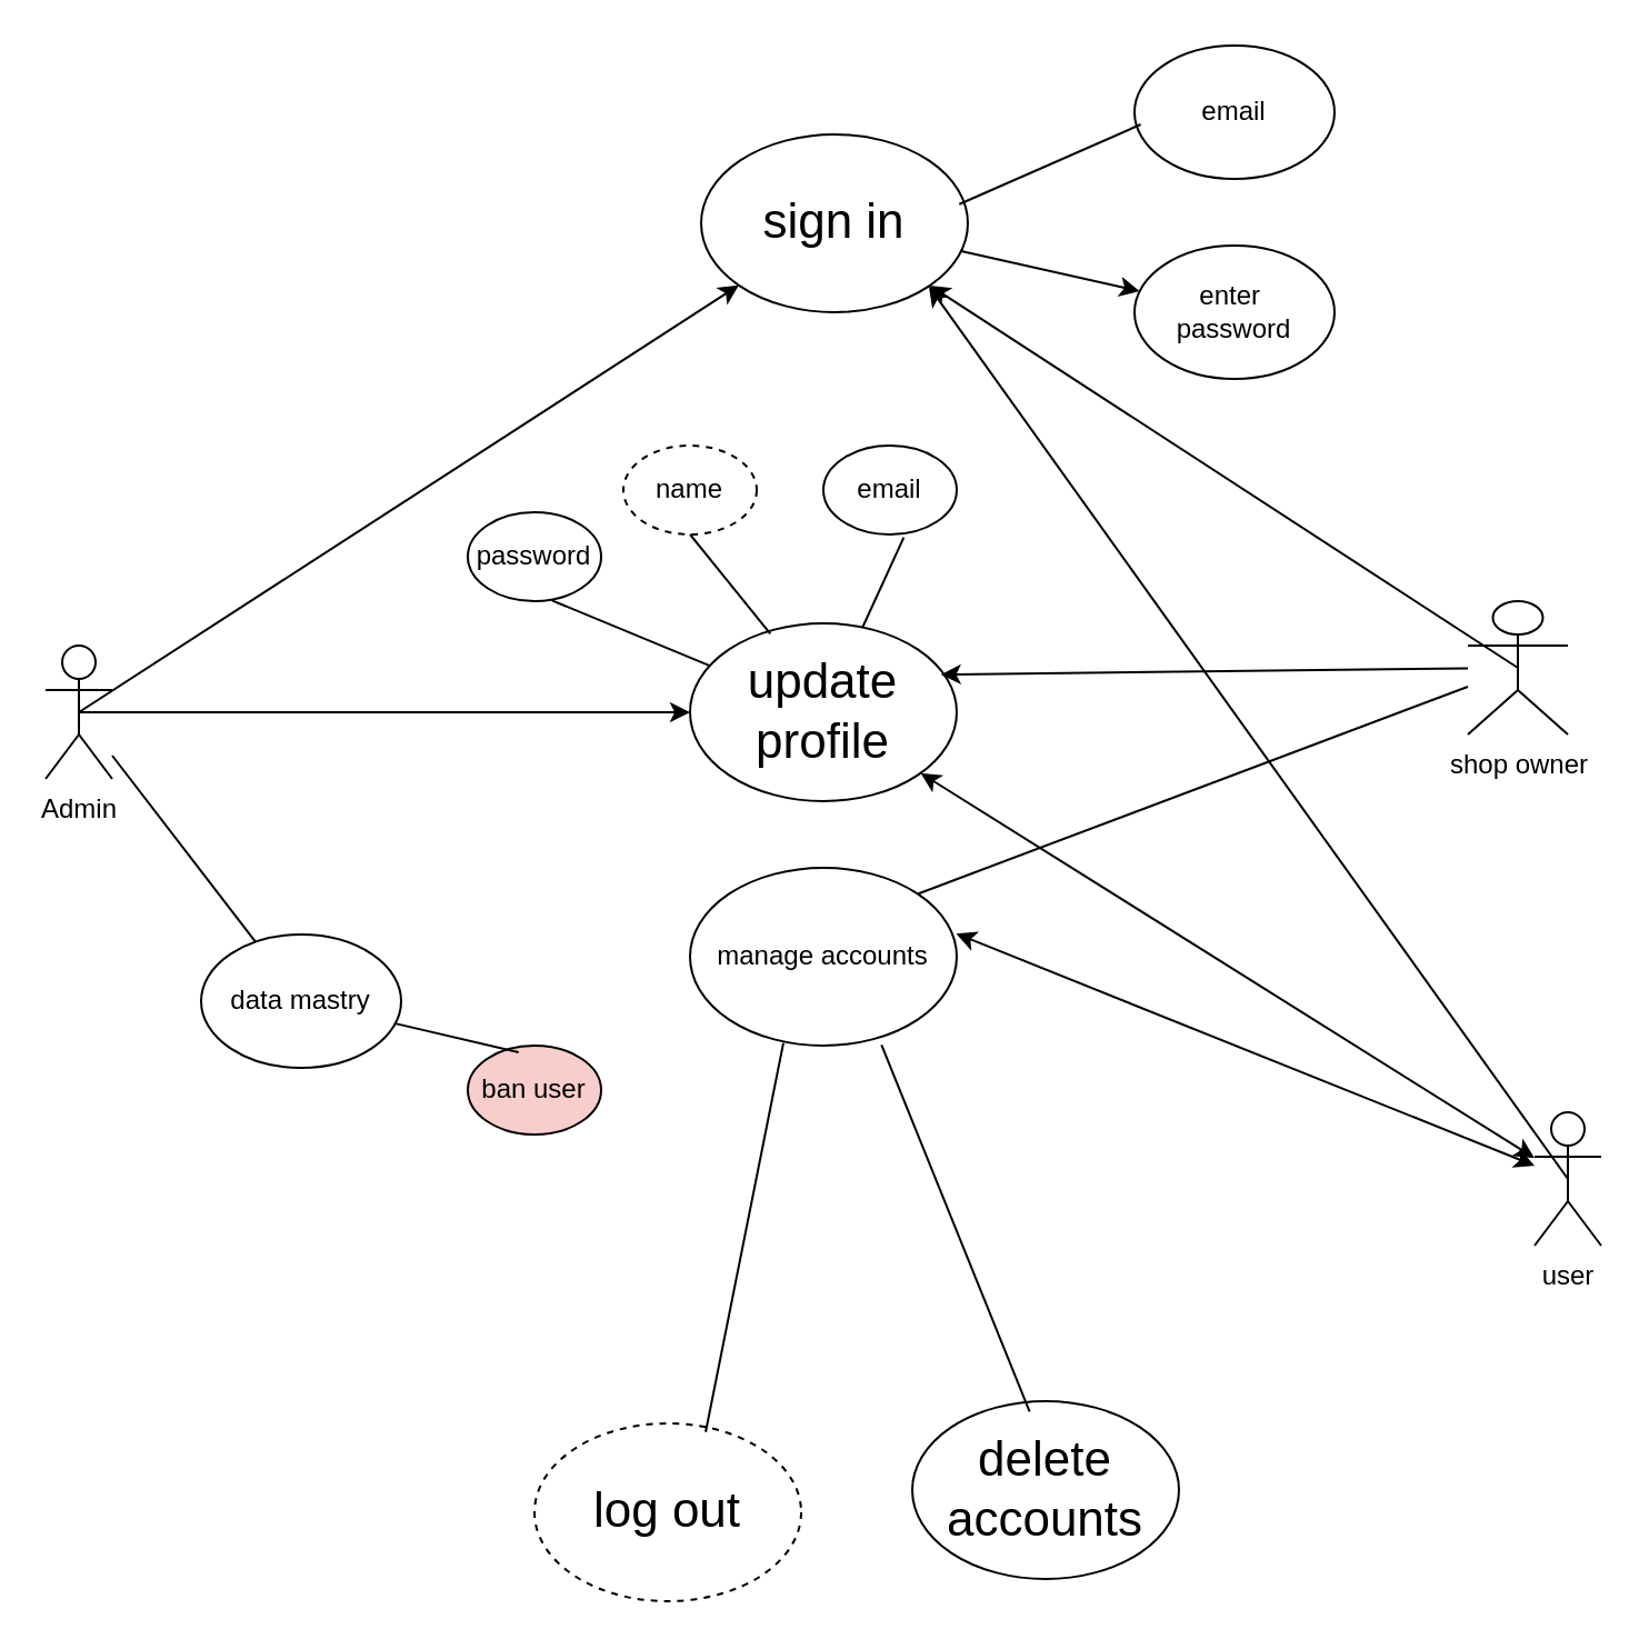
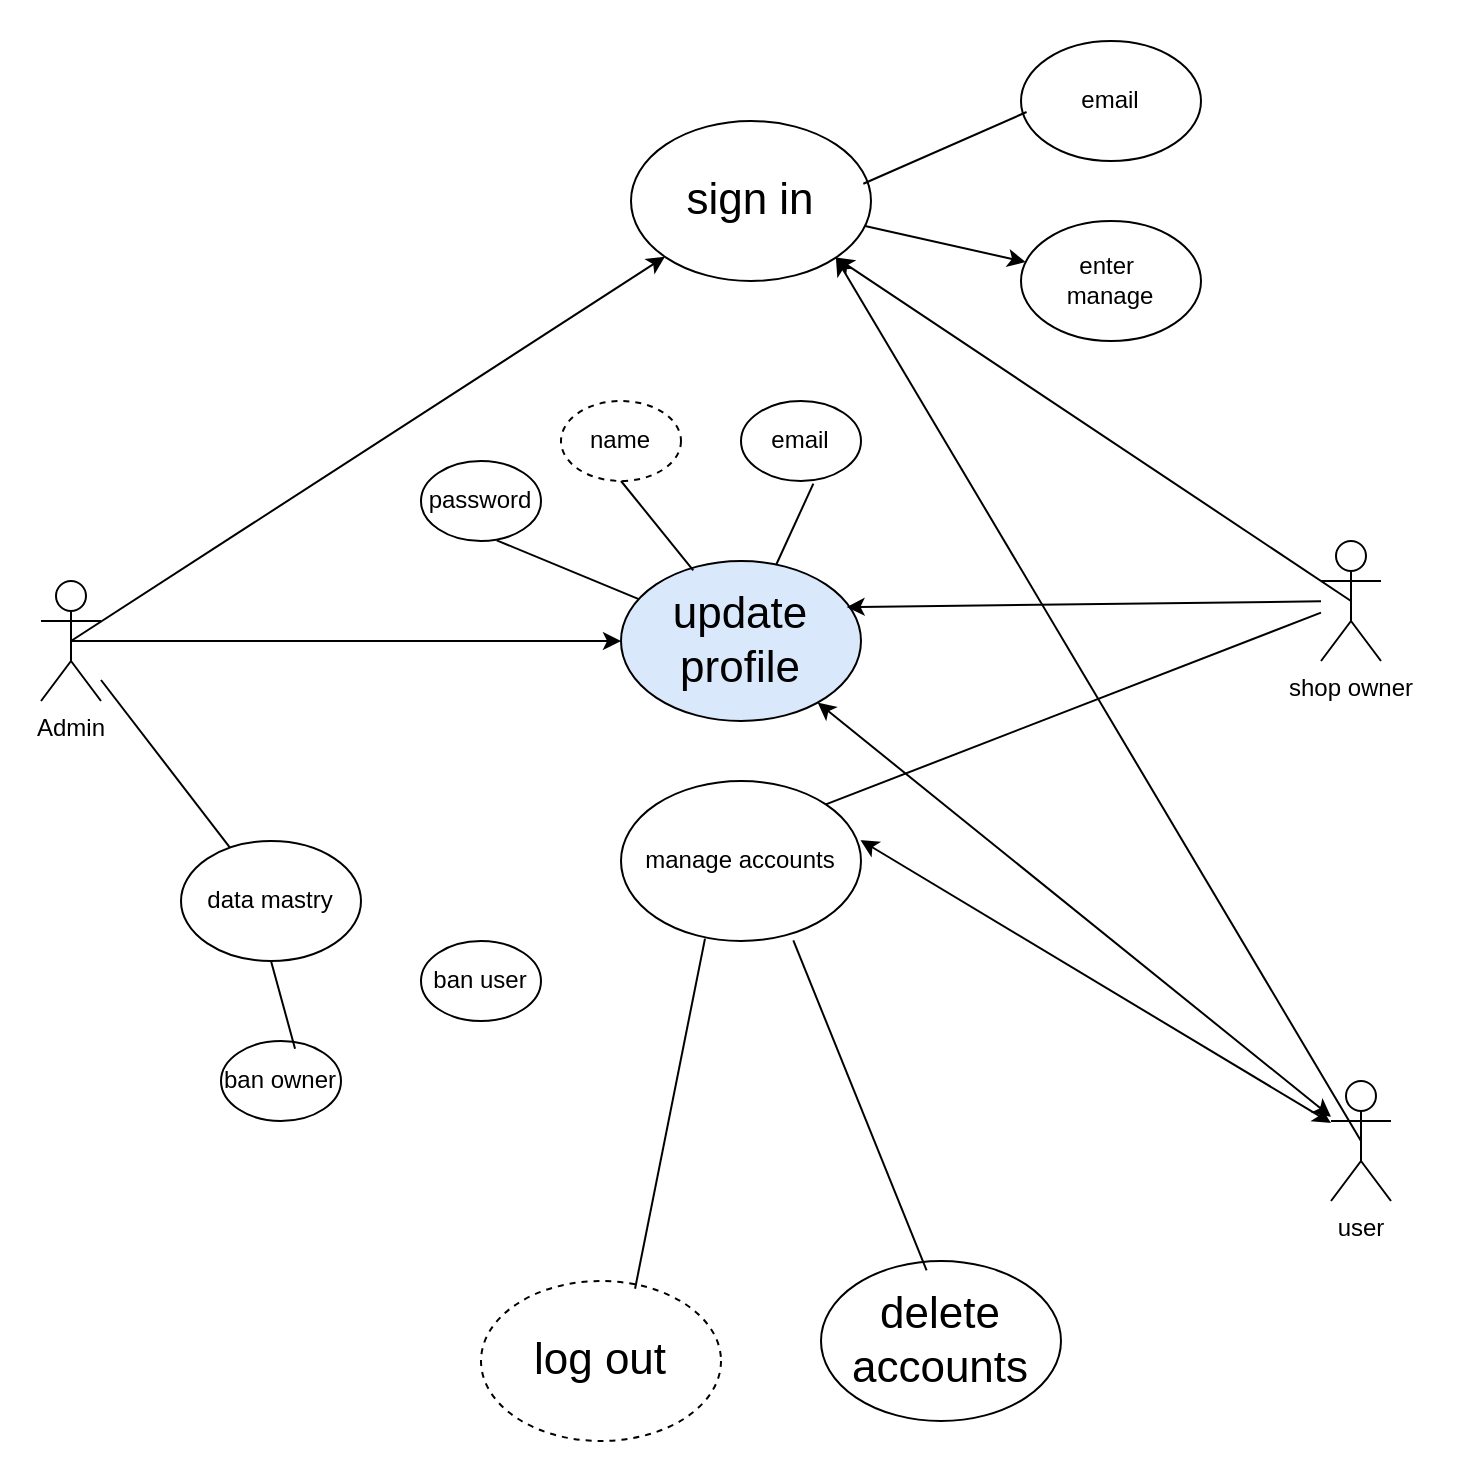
  <mxCell id="0" />
  <mxCell id="1" parent="0" />
  <mxCell id="2" style="edgeStyle=none;html=1;exitX=0.5;exitY=0.5;exitDx=0;exitDy=0;exitPerimeter=0;entryX=1;entryY=1;entryDx=0;entryDy=0;" edge="1" parent="1" source="3" target="6"><mxGeometry relative="1" as="geometry" /></mxCell>
- <mxCell id="3" value="user&lt;div&gt;&lt;br&gt;&lt;/div&gt;" style="shape=umlActor;verticalLabelPosition=bottom;verticalAlign=top;html=1;outlineConnect=0;" vertex="1" parent="1"><mxGeometry x="690" y="500" width="30" height="60" as="geometry" /></mxCell>
+ <mxCell id="3" value="user&lt;div&gt;&lt;br&gt;&lt;/div&gt;" style="shape=umlActor;verticalLabelPosition=bottom;verticalAlign=top;html=1;outlineConnect=0;" vertex="1" parent="1"><mxGeometry x="665" y="540" width="30" height="60" as="geometry" /></mxCell>
  <mxCell id="4" style="edgeStyle=none;html=1;exitX=0.5;exitY=0.5;exitDx=0;exitDy=0;exitPerimeter=0;" edge="1" parent="1" source="5" target="6"><mxGeometry relative="1" as="geometry" /></mxCell>
  <mxCell id="5" value="Admin" style="shape=umlActor;verticalLabelPosition=bottom;verticalAlign=top;html=1;outlineConnect=0;align=center;" vertex="1" parent="1"><mxGeometry x="20" y="290" width="30" height="60" as="geometry" /></mxCell>
  <mxCell id="6" value="&lt;font style=&quot;font-size: 22px;&quot;&gt;sign in&lt;/font&gt;" style="ellipse;whiteSpace=wrap;html=1;" vertex="1" parent="1"><mxGeometry x="315" y="60" width="120" height="80" as="geometry" /></mxCell>
  <mxCell id="7" style="edgeStyle=none;html=1;exitX=0.5;exitY=0.5;exitDx=0;exitDy=0;exitPerimeter=0;" edge="1" parent="1" source="8" target="6"><mxGeometry relative="1" as="geometry" /></mxCell>
- <mxCell id="8" value="shop owner" style="shape=umlActor;verticalLabelPosition=bottom;verticalAlign=top;html=1;outlineConnect=0;" vertex="1" parent="1"><mxGeometry x="660" y="270" width="45" height="60" as="geometry" /></mxCell>
- <mxCell id="9" value="&lt;font style=&quot;font-size: 22px;&quot;&gt;update profile&lt;/font&gt;" style="ellipse;whiteSpace=wrap;html=1;" vertex="1" parent="1"><mxGeometry x="310" y="280" width="120" height="80" as="geometry" /></mxCell>
+ <mxCell id="8" value="shop owner" style="shape=umlActor;verticalLabelPosition=bottom;verticalAlign=top;html=1;outlineConnect=0;" vertex="1" parent="1"><mxGeometry x="660" y="270" width="30" height="60" as="geometry" /></mxCell>
+ <mxCell id="9" value="&lt;font style=&quot;font-size: 22px;&quot;&gt;update profile&lt;/font&gt;" style="ellipse;whiteSpace=wrap;html=1;fillColor=#dae8fc;" vertex="1" parent="1"><mxGeometry x="310" y="280" width="120" height="80" as="geometry" /></mxCell>
  <mxCell id="10" value="manage accounts" style="ellipse;whiteSpace=wrap;html=1;" vertex="1" parent="1"><mxGeometry x="310" y="390" width="120" height="80" as="geometry" /></mxCell>
  <mxCell id="11" value="email" style="ellipse;whiteSpace=wrap;html=1;" vertex="1" parent="1"><mxGeometry x="510" y="20" width="90" height="60" as="geometry" /></mxCell>
- <mxCell id="12" value="enter&amp;nbsp;&lt;div&gt;password&lt;/div&gt;" style="ellipse;whiteSpace=wrap;html=1;" vertex="1" parent="1"><mxGeometry x="510" y="110" width="90" height="60" as="geometry" /></mxCell>
+ <mxCell id="12" value="enter&amp;nbsp;&lt;div&gt;manage&lt;/div&gt;" style="ellipse;whiteSpace=wrap;html=1;" vertex="1" parent="1"><mxGeometry x="510" y="110" width="90" height="60" as="geometry" /></mxCell>
  <mxCell id="13" value="" style="endArrow=classic;html=1;" edge="1" parent="1" source="6" target="12"><mxGeometry width="50" height="50" relative="1" as="geometry"><mxPoint x="410" y="160" as="sourcePoint" /><mxPoint x="460" y="110" as="targetPoint" /></mxGeometry></mxCell>
  <mxCell id="14" value="" style="endArrow=classic;startArrow=classic;html=1;" edge="1" parent="1" source="9" target="3"><mxGeometry width="50" height="50" relative="1" as="geometry"><mxPoint x="440" y="300" as="sourcePoint" /><mxPoint x="360" y="290" as="targetPoint" /></mxGeometry></mxCell>
  <mxCell id="15" value="" style="endArrow=classic;html=1;entryX=0.94;entryY=0.288;entryDx=0;entryDy=0;entryPerimeter=0;" edge="1" parent="1" source="8" target="9"><mxGeometry width="50" height="50" relative="1" as="geometry"><mxPoint x="320" y="340" as="sourcePoint" /><mxPoint x="320" y="280" as="targetPoint" /></mxGeometry></mxCell>
  <mxCell id="16" value="" style="endArrow=classic;html=1;exitX=0.5;exitY=0.5;exitDx=0;exitDy=0;exitPerimeter=0;" edge="1" parent="1" source="5" target="9"><mxGeometry width="50" height="50" relative="1" as="geometry"><mxPoint x="320" y="340" as="sourcePoint" /><mxPoint x="370" y="290" as="targetPoint" /></mxGeometry></mxCell>
  <mxCell id="17" value="" style="endArrow=classic;startArrow=classic;html=1;exitX=0.998;exitY=0.37;exitDx=0;exitDy=0;exitPerimeter=0;" edge="1" parent="1" source="10" target="3"><mxGeometry width="50" height="50" relative="1" as="geometry"><mxPoint x="340" y="320" as="sourcePoint" /><mxPoint x="390" y="270" as="targetPoint" /></mxGeometry></mxCell>
  <mxCell id="18" value="&lt;font style=&quot;font-size: 22px;&quot;&gt;delete accounts&lt;/font&gt;" style="ellipse;whiteSpace=wrap;html=1;" vertex="1" parent="1"><mxGeometry x="410" y="630" width="120" height="80" as="geometry" /></mxCell>
  <mxCell id="19" value="&lt;font style=&quot;font-size: 22px;&quot;&gt;log out&lt;/font&gt;" style="ellipse;whiteSpace=wrap;html=1;dashed=1;" vertex="1" parent="1"><mxGeometry x="240" y="640" width="120" height="80" as="geometry" /></mxCell>
  <mxCell id="20" value="email" style="ellipse;whiteSpace=wrap;html=1;" vertex="1" parent="1"><mxGeometry x="370" y="200" width="60" height="40" as="geometry" /></mxCell>
  <mxCell id="21" value="name" style="ellipse;whiteSpace=wrap;html=1;dashed=1;" vertex="1" parent="1"><mxGeometry x="280" y="200" width="60" height="40" as="geometry" /></mxCell>
  <mxCell id="22" value="" style="endArrow=none;html=1;entryX=0.031;entryY=0.592;entryDx=0;entryDy=0;entryPerimeter=0;exitX=0.968;exitY=0.392;exitDx=0;exitDy=0;exitPerimeter=0;" edge="1" parent="1" source="6" target="11"><mxGeometry width="50" height="50" relative="1" as="geometry"><mxPoint x="400" y="330" as="sourcePoint" /><mxPoint x="450" y="280" as="targetPoint" /></mxGeometry></mxCell>
  <mxCell id="23" value="" style="endArrow=none;html=1;exitX=0.718;exitY=0.996;exitDx=0;exitDy=0;exitPerimeter=0;entryX=0.44;entryY=0.058;entryDx=0;entryDy=0;entryPerimeter=0;" edge="1" parent="1" source="10" target="18"><mxGeometry width="50" height="50" relative="1" as="geometry"><mxPoint x="410" y="370" as="sourcePoint" /><mxPoint x="460" y="320" as="targetPoint" /></mxGeometry></mxCell>
  <mxCell id="24" value="" style="endArrow=none;html=1;entryX=0.35;entryY=0.985;entryDx=0;entryDy=0;entryPerimeter=0;exitX=0.642;exitY=0.048;exitDx=0;exitDy=0;exitPerimeter=0;" edge="1" parent="1" source="19" target="10"><mxGeometry width="50" height="50" relative="1" as="geometry"><mxPoint x="410" y="370" as="sourcePoint" /><mxPoint x="460" y="320" as="targetPoint" /></mxGeometry></mxCell>
  <mxCell id="25" value="" style="endArrow=none;html=1;entryX=0.603;entryY=1.033;entryDx=0;entryDy=0;entryPerimeter=0;" edge="1" parent="1" source="9" target="20"><mxGeometry width="50" height="50" relative="1" as="geometry"><mxPoint x="410" y="370" as="sourcePoint" /><mxPoint x="460" y="320" as="targetPoint" /></mxGeometry></mxCell>
  <mxCell id="26" value="" style="endArrow=none;html=1;entryX=0.5;entryY=1;entryDx=0;entryDy=0;exitX=0.301;exitY=0.058;exitDx=0;exitDy=0;exitPerimeter=0;" edge="1" parent="1" source="9" target="21"><mxGeometry width="50" height="50" relative="1" as="geometry"><mxPoint x="410" y="370" as="sourcePoint" /><mxPoint x="460" y="320" as="targetPoint" /></mxGeometry></mxCell>
  <mxCell id="27" value="" style="endArrow=none;html=1;exitX=1;exitY=0;exitDx=0;exitDy=0;" edge="1" parent="1" source="10" target="8"><mxGeometry width="50" height="50" relative="1" as="geometry"><mxPoint x="410" y="370" as="sourcePoint" /><mxPoint x="460" y="320" as="targetPoint" /></mxGeometry></mxCell>
  <mxCell id="28" value="data mastry" style="ellipse;whiteSpace=wrap;html=1;" vertex="1" parent="1"><mxGeometry x="90" y="420" width="90" height="60" as="geometry" /></mxCell>
  <mxCell id="29" value="" style="endArrow=none;html=1;" edge="1" parent="1" source="5" target="28"><mxGeometry width="50" height="50" relative="1" as="geometry"><mxPoint x="410" y="370" as="sourcePoint" /><mxPoint x="460" y="320" as="targetPoint" /></mxGeometry></mxCell>
- <mxCell id="30" value="ban user" style="ellipse;whiteSpace=wrap;html=1;fillColor=#f8cecc;" vertex="1" parent="1"><mxGeometry x="210" y="470" width="60" height="40" as="geometry" /></mxCell>
- <mxCell id="32" value="" style="endArrow=none;html=1;entryX=0.381;entryY=0.075;entryDx=0;entryDy=0;entryPerimeter=0;" edge="1" parent="1" source="28" target="30"><mxGeometry width="50" height="50" relative="1" as="geometry"><mxPoint x="410" y="390" as="sourcePoint" /><mxPoint x="460" y="340" as="targetPoint" /></mxGeometry></mxCell>
+ <mxCell id="30" value="ban user" style="ellipse;whiteSpace=wrap;html=1;" vertex="1" parent="1"><mxGeometry x="210" y="470" width="60" height="40" as="geometry" /></mxCell>
+ <mxCell id="31" value="ban owner" style="ellipse;whiteSpace=wrap;html=1;" vertex="1" parent="1"><mxGeometry x="110" y="520" width="60" height="40" as="geometry" /></mxCell>
+ <mxCell id="33" value="" style="endArrow=none;html=1;exitX=0.5;exitY=1;exitDx=0;exitDy=0;entryX=0.617;entryY=0.096;entryDx=0;entryDy=0;entryPerimeter=0;" edge="1" parent="1" source="28" target="31"><mxGeometry width="50" height="50" relative="1" as="geometry"><mxPoint x="410" y="390" as="sourcePoint" /><mxPoint x="460" y="340" as="targetPoint" /></mxGeometry></mxCell>
  <mxCell id="34" value="password" style="ellipse;whiteSpace=wrap;html=1;" vertex="1" parent="1"><mxGeometry x="210" y="230" width="60" height="40" as="geometry" /></mxCell>
  <mxCell id="35" value="" style="endArrow=none;html=1;exitX=0.631;exitY=0.992;exitDx=0;exitDy=0;exitPerimeter=0;" edge="1" parent="1" source="34" target="9"><mxGeometry width="50" height="50" relative="1" as="geometry"><mxPoint x="410" y="390" as="sourcePoint" /><mxPoint x="460" y="340" as="targetPoint" /></mxGeometry></mxCell>
